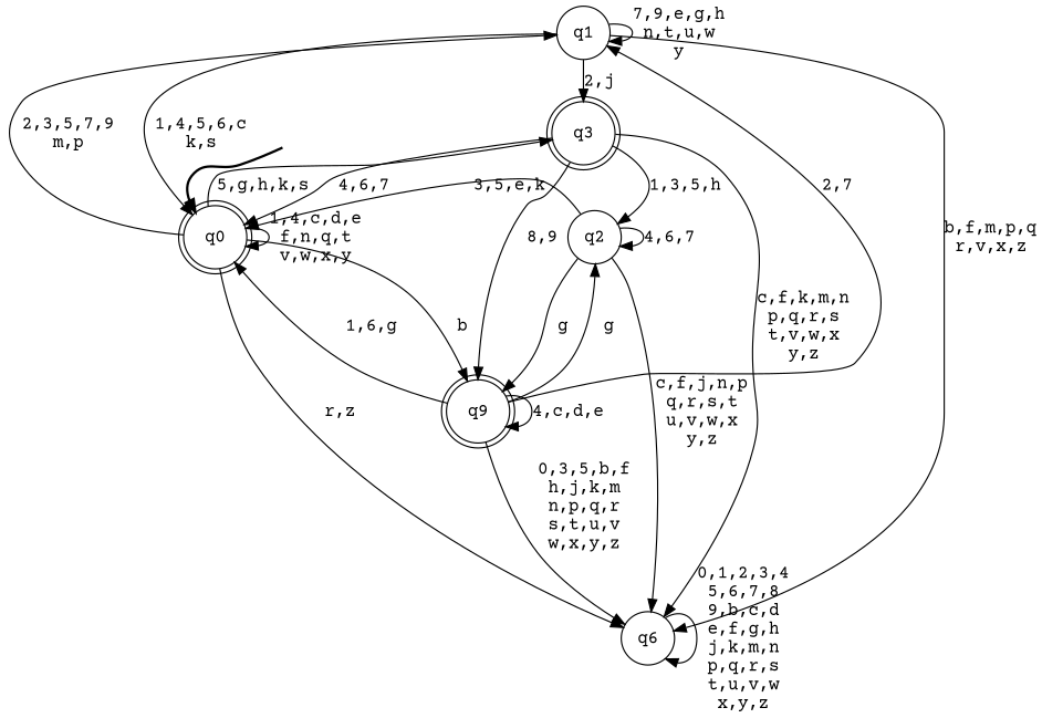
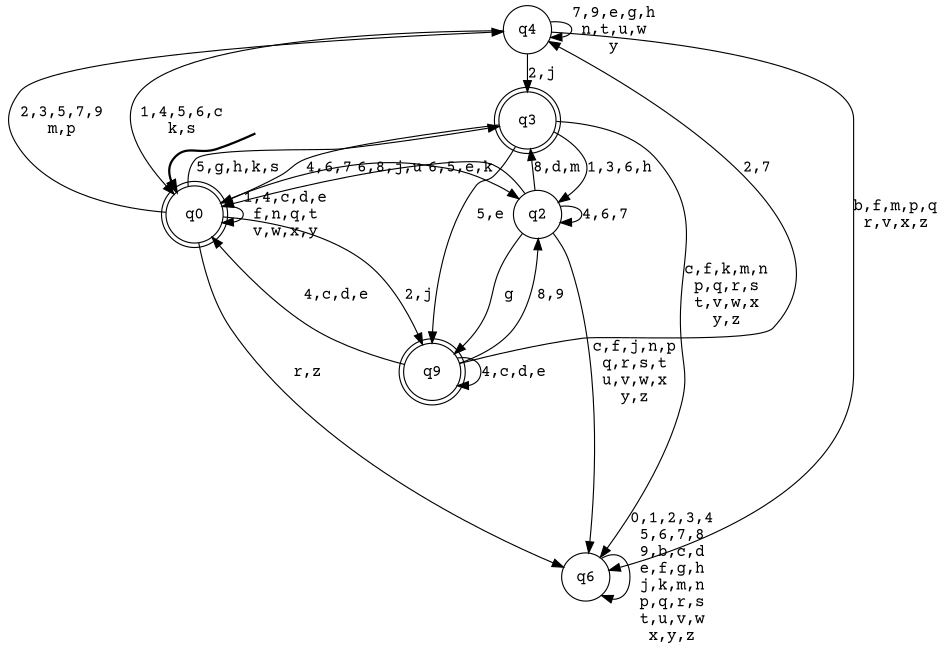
  digraph {
    fontname="Courier Prime"
    rankdir=TB
    node [fontname="Courier Prime" shape=doublecircle style="rounded,filled" color=black fillcolor=white]
    edge [fontname="Courier Prime"]
    __start0 [height=0 shape=none style=invis width=0 color="" fillcolor=""]
    n2 [label=q0]
-   n3 [label=q1 shape=circle style=filled]
+   n3 [label=q4 shape=circle style=filled]
    n4 [label=q2 shape=circle style=filled]
    n5 [label=q3]
    n6 [label=q9]
    n7 [label=q6 shape=circle style=filled]
    subgraph cluster_1 {
      nodesep=0.15
      ranksep=0.15
      style=invis
      __start0
      n2
    }
    __start0 -> n2 [penwidth=2]
    n2 -> n2 [label="1,4,c,d,e\nf,n,q,t\nv,w,x,y"]
    n2 -> n3 [label="2,3,5,7,9\nm,p"]
+   n2 -> n4 [label="6,8,j,u"]
    n2 -> n5 [label="5,g,h,k,s"]
-   n2 -> n6 [label=b]
+   n2 -> n6 [label="2,j"]
    n2 -> n7 [label="r,z"]
    n3 -> n2 [label="1,4,5,6,c\nk,s"]
    n3 -> n3 [label="7,9,e,g,h\nn,t,u,w\ny"]
    n3 -> n5 [label="2,j"]
    n3 -> n7 [label="b,f,m,p,q\nr,v,x,z"]
-   n4 -> n2 [label="3,5,e,k"]
+   n4 -> n2 [label="6,5,e,k"]
    n4 -> n4 [label="4,6,7"]
+   n4 -> n5 [label="8,d,m"]
    n4 -> n6 [label=g]
    n4 -> n7 [label="c,f,j,n,p\nq,r,s,t\nu,v,w,x\ny,z"]
    n5 -> n2 [label="4,6,7"]
-   n5 -> n4 [label="1,3,5,h"]
-   n5 -> n6 [label="8,9"]
+   n5 -> n4 [label="1,3,6,h"]
+   n5 -> n6 [label="5,e"]
    n5 -> n7 [label="c,f,k,m,n\np,q,r,s\nt,v,w,x\ny,z"]
-   n6 -> n2 [label="1,6,g"]
+   n6 -> n2 [label="4,c,d,e"]
    n6 -> n3 [label="2,7"]
-   n6 -> n4 [label=g]
+   n6 -> n4 [label="8,9"]
    n6 -> n6 [label="4,c,d,e"]
-   n6 -> n7 [label="0,3,5,b,f\nh,j,k,m\nn,p,q,r\ns,t,u,v\nw,x,y,z"]
    n7 -> n7 [label="0,1,2,3,4\n5,6,7,8\n9,b,c,d\ne,f,g,h\nj,k,m,n\np,q,r,s\nt,u,v,w\nx,y,z"]
  }
